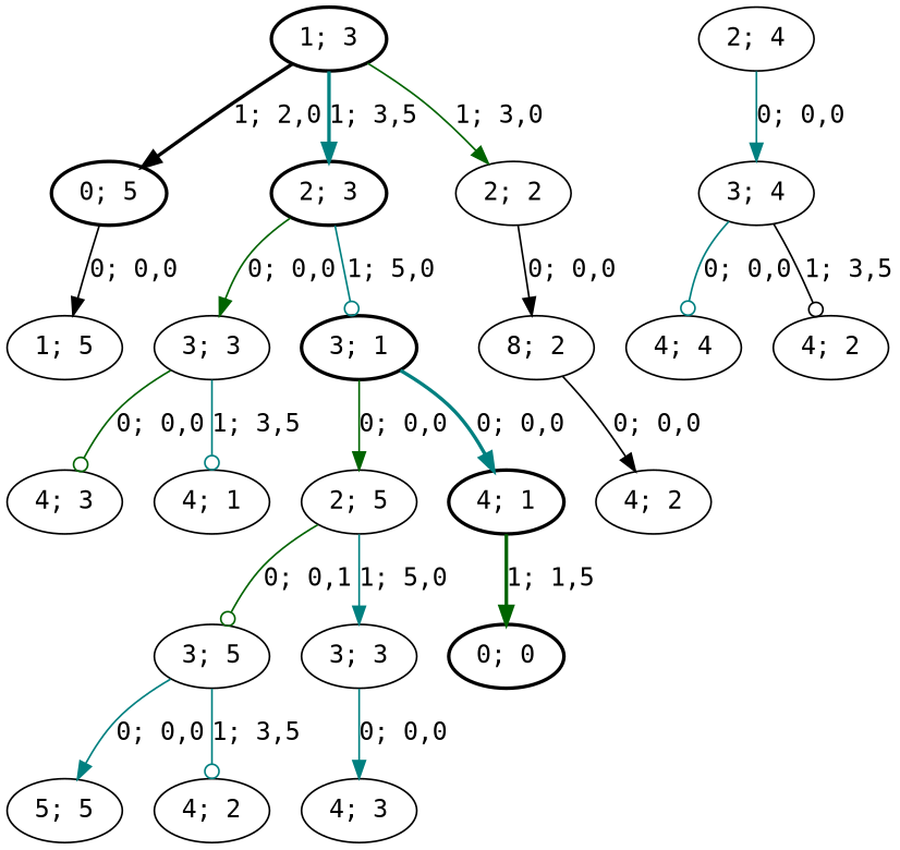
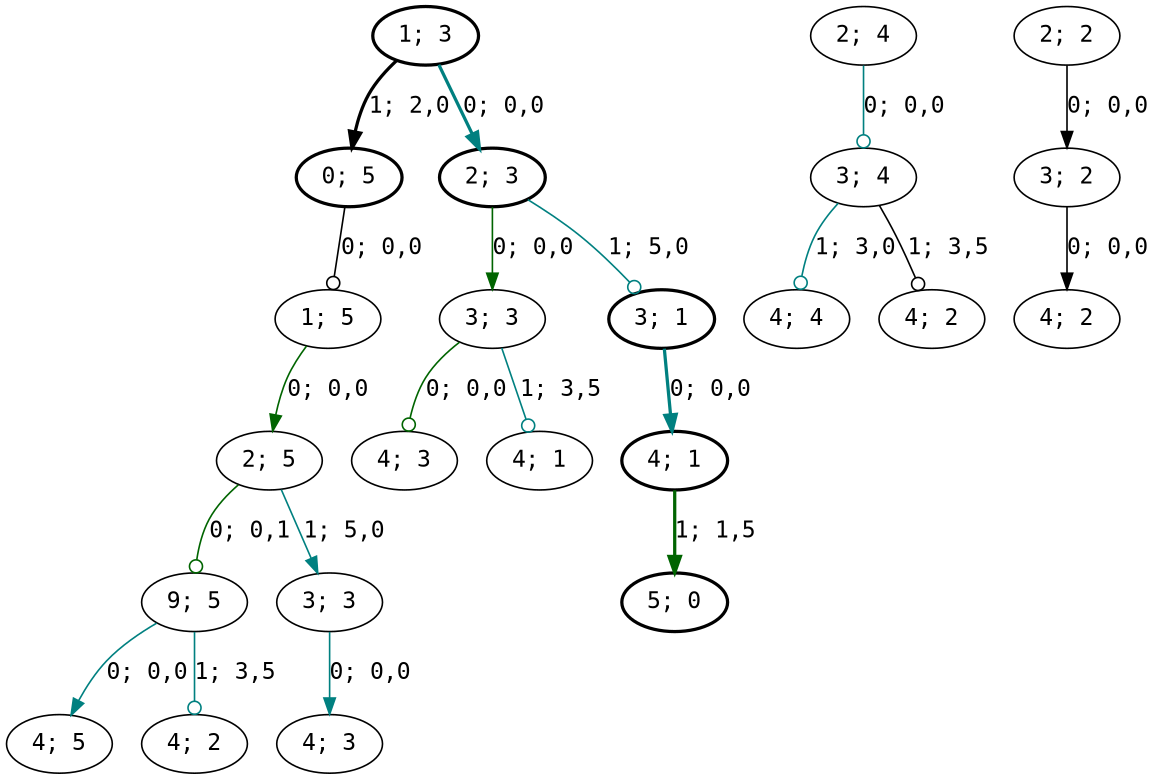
  strict digraph {
    fontname="DejaVu Sans Mono"
    node [fontname="DejaVu Sans Mono" style=solid]
    edge [arrowhead=normal color=teal fontname="DejaVu Sans Mono" style=solid]
-   n1 [label="3; 5"]
-   n2 [label="5; 5"]
+   n1 [label="9; 5"]
+   n2 [label="4; 5"]
    n3 [label="4; 2"]
    n4 [label="2; 5"]
    n5 [label="3; 3"]
    n6 [label="4; 3"]
    n7 [label="1; 5"]
    n8 [label="2; 4"]
    n9 [label="3; 4"]
    n10 [label="4; 4"]
    n11 [label="4; 2"]
    n12 [label="0; 5" style=bold]
    n13 [label="1; 3" style=bold]
    n14 [label="2; 3" style=bold]
    n15 [label="2; 2"]
    n16 [label="3; 3"]
    n17 [label="4; 3"]
    n18 [label="4; 1"]
    n19 [label="3; 1" style=bold]
    n20 [label="4; 1" style=bold]
-   n21 [label="0; 0" style=bold]
-   n22 [label="8; 2"]
+   n21 [label="5; 0" style=bold]
+   n22 [label="3; 2"]
    n23 [label="4; 2"]
    n1 -> n2 [label="0; 0,0"]
    n1 -> n3 [arrowhead=odot label="1; 3,5"]
    n4 -> n1 [arrowhead=odot color=darkgreen label="0; 0,1"]
    n4 -> n5 [label="1; 5,0"]
    n5 -> n6 [label="0; 0,0"]
-   n19 -> n4 [color=darkgreen label="0; 0,0"]
-   n8 -> n9 [label="0; 0,0"]
-   n9 -> n10 [arrowhead=odot label="0; 0,0"]
+   n7 -> n4 [color=darkgreen label="0; 0,0"]
+   n8 -> n9 [arrowhead=odot label="0; 0,0"]
+   n9 -> n10 [arrowhead=odot label="1; 3,0"]
    n9 -> n11 [arrowhead=odot color=black label="1; 3,5"]
-   n12 -> n7 [color=black label="0; 0,0"]
+   n12 -> n7 [arrowhead=odot color=black label="0; 0,0"]
    n13 -> n12 [color=black label="1; 2,0" style=bold]
-   n13 -> n14 [label="1; 3,5" style=bold]
-   n13 -> n15 [color=darkgreen label="1; 3,0"]
+   n13 -> n14 [label="0; 0,0" style=bold]
    n14 -> n16 [color=darkgreen label="0; 0,0"]
    n14 -> n19 [arrowhead=odot label="1; 5,0"]
    n15 -> n22 [color=black label="0; 0,0"]
    n16 -> n17 [arrowhead=odot color=darkgreen label="0; 0,0"]
    n16 -> n18 [arrowhead=odot label="1; 3,5"]
    n19 -> n20 [label="0; 0,0" style=bold]
    n20 -> n21 [color=darkgreen label="1; 1,5" style=bold]
    n22 -> n23 [color=black label="0; 0,0"]
  }
